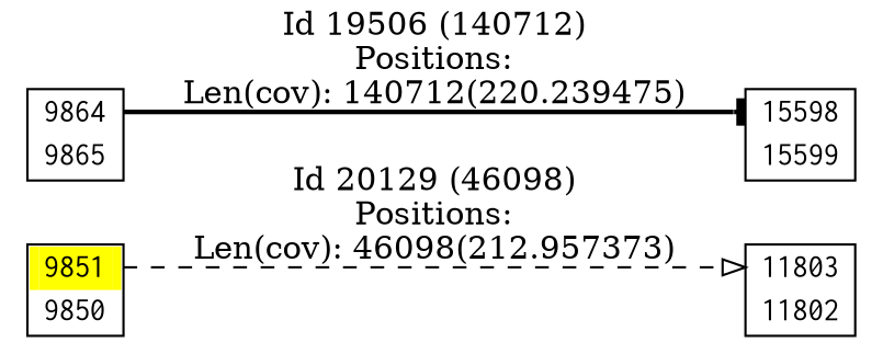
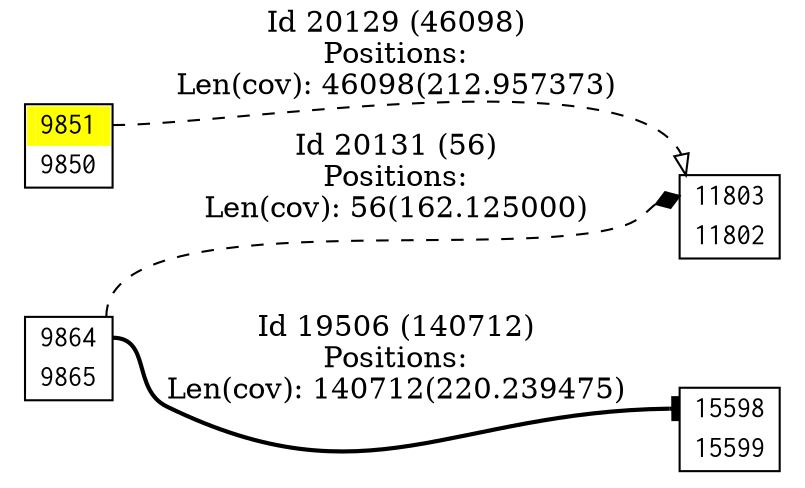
  digraph {
    rankdir=LR
    node [color=black fontname=Courier penwidth=1.8 shape=plaintext]
    edge [color=black headport=port_11803_in style=dashed tailport=port_9864_out]
    n1 [label=<<TABLE BORDER="1" CELLSPACING="0" > <TR><TD BORDER="0" PORT = "port_9851_in" color="yellow" bgcolor="yellow" ></TD><TD BORDER="0" color="yellow" bgcolor="yellow" >9851</TD><TD BORDER="0" PORT = "port_9851_out" color="yellow" bgcolor="yellow" ></TD></TR> <TR><TD BORDER="0" PORT = "port_9850_out" color="white" bgcolor="white" ></TD><TD BORDER="0" color="white" bgcolor="white" >9850</TD><TD BORDER="0" PORT = "port_9850_in" color="white" bgcolor="white" ></TD></TR> </TABLE>>]
    n2 [label=<<TABLE BORDER="1" CELLSPACING="0" > <TR><TD BORDER="0" PORT = "port_11803_in" color="white" bgcolor="white" ></TD><TD BORDER="0" color="white" bgcolor="white" >11803</TD><TD BORDER="0" PORT = "port_11803_out" color="white" bgcolor="white" ></TD></TR> <TR><TD BORDER="0" PORT = "port_11802_out" color="white" bgcolor="white" ></TD><TD BORDER="0" color="white" bgcolor="white" >11802</TD><TD BORDER="0" PORT = "port_11802_in" color="white" bgcolor="white" ></TD></TR> </TABLE>>]
    n3 [label=<<TABLE BORDER="1" CELLSPACING="0" > <TR><TD BORDER="0" PORT = "port_9864_in" color="white" bgcolor="white" ></TD><TD BORDER="0" color="white" bgcolor="white" >9864</TD><TD BORDER="0" PORT = "port_9864_out" color="white" bgcolor="white" ></TD></TR> <TR><TD BORDER="0" PORT = "port_9865_out" color="white" bgcolor="white" ></TD><TD BORDER="0" color="white" bgcolor="white" >9865</TD><TD BORDER="0" PORT = "port_9865_in" color="white" bgcolor="white" ></TD></TR> </TABLE>>]
    n4 [label=<<TABLE BORDER="1" CELLSPACING="0" > <TR><TD BORDER="0" PORT = "port_15598_in" color="white" bgcolor="white" ></TD><TD BORDER="0" color="white" bgcolor="white" >15598</TD><TD BORDER="0" PORT = "port_15598_out" color="white" bgcolor="white" ></TD></TR> <TR><TD BORDER="0" PORT = "port_15599_out" color="white" bgcolor="white" ></TD><TD BORDER="0" color="white" bgcolor="white" >15599</TD><TD BORDER="0" PORT = "port_15599_in" color="white" bgcolor="white" ></TD></TR> </TABLE>>]
    n1 -> n2 [arrowhead=onormal label="Id 20129 (46098)\nPositions:\nLen(cov): 46098(212.957373)" tailport=port_9851_out]
+   n3 -> n2 [arrowhead=diamond label="Id 20131 (56)\nPositions:\nLen(cov): 56(162.125000)"]
    n3 -> n4 [arrowhead=tee headport=port_15598_in label="Id 19506 (140712)\nPositions:\nLen(cov): 140712(220.239475)" style=bold]
  }
